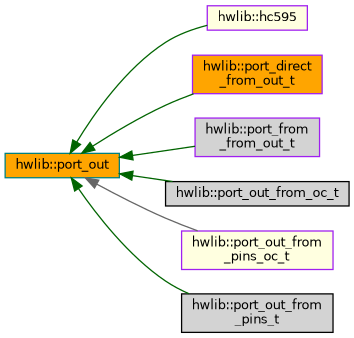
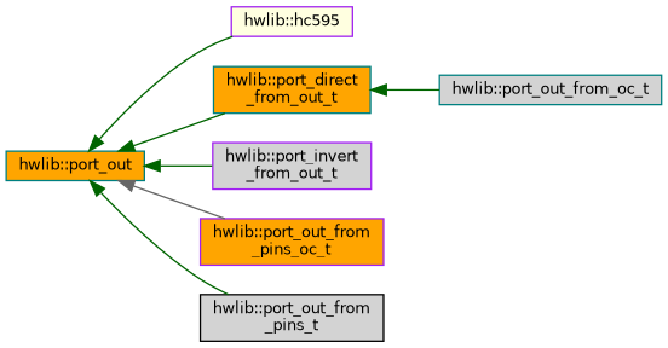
  digraph {
    rankdir=LR
    node [color=purple fillcolor=lightgrey fontname=Helvetica fontsize=10 shape=record style=filled]
    edge [color=darkgreen dir=back fontname=Helvetica fontsize=10 labelfontname=Helvetica labelfontsize=10 style=solid]
    n1 [color=teal fillcolor=orange fontcolor=black height=0.2 label="hwlib::port_out" width=0.4]
    n2 [fillcolor=lightyellow height=0.2 label="hwlib::hc595" width=0.4]
-   n3 [fillcolor=orange height=0.2 label="hwlib::port_direct\l_from_out_t" width=0.4]
-   n4 [height=0.2 label="hwlib::port_from\l_from_out_t" width=0.4]
-   n5 [color=black height=0.2 label="hwlib::port_out_from_oc_t" width=0.4]
-   n6 [fillcolor=lightyellow height=0.2 label="hwlib::port_out_from\l_pins_oc_t" width=0.4]
+   n3 [color=teal fillcolor=orange height=0.2 label="hwlib::port_direct\l_from_out_t" width=0.4]
+   n4 [height=0.2 label="hwlib::port_invert\l_from_out_t" width=0.4]
+   n5 [color=teal height=0.2 label="hwlib::port_out_from_oc_t" width=0.4]
+   n6 [fillcolor=orange height=0.2 label="hwlib::port_out_from\l_pins_oc_t" width=0.4]
    n7 [color=black height=0.2 label="hwlib::port_out_from\l_pins_t" width=0.4]
    n1 -> n2
    n1 -> n3
    n1 -> n4
-   n1 -> n5
+   n3 -> n5
    n1 -> n6 [color=gray40]
    n1 -> n7
  }
